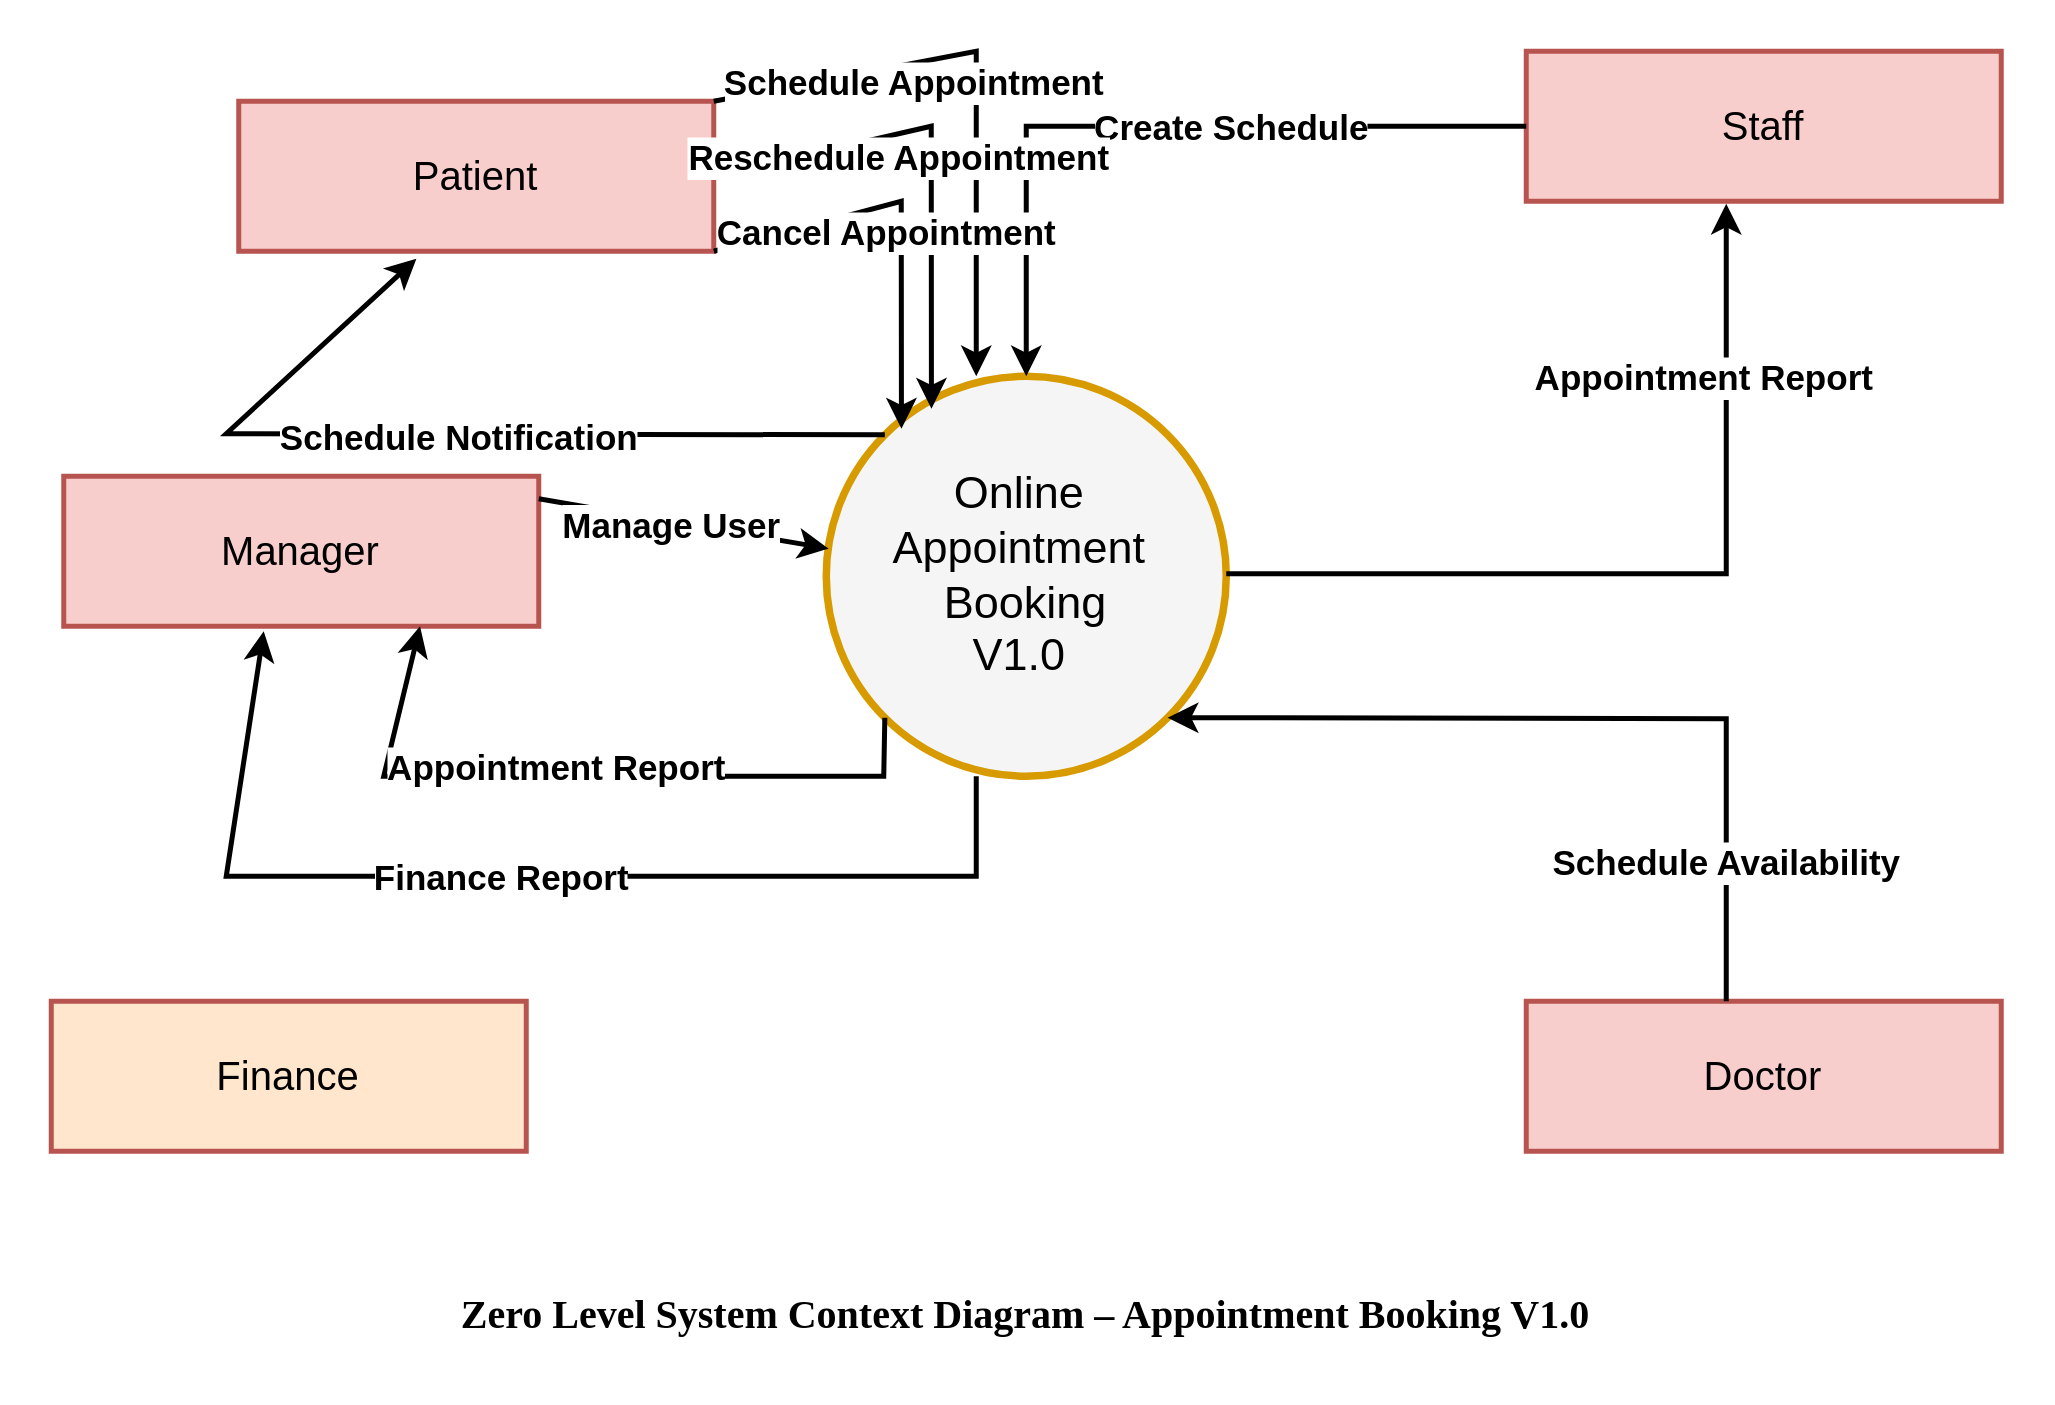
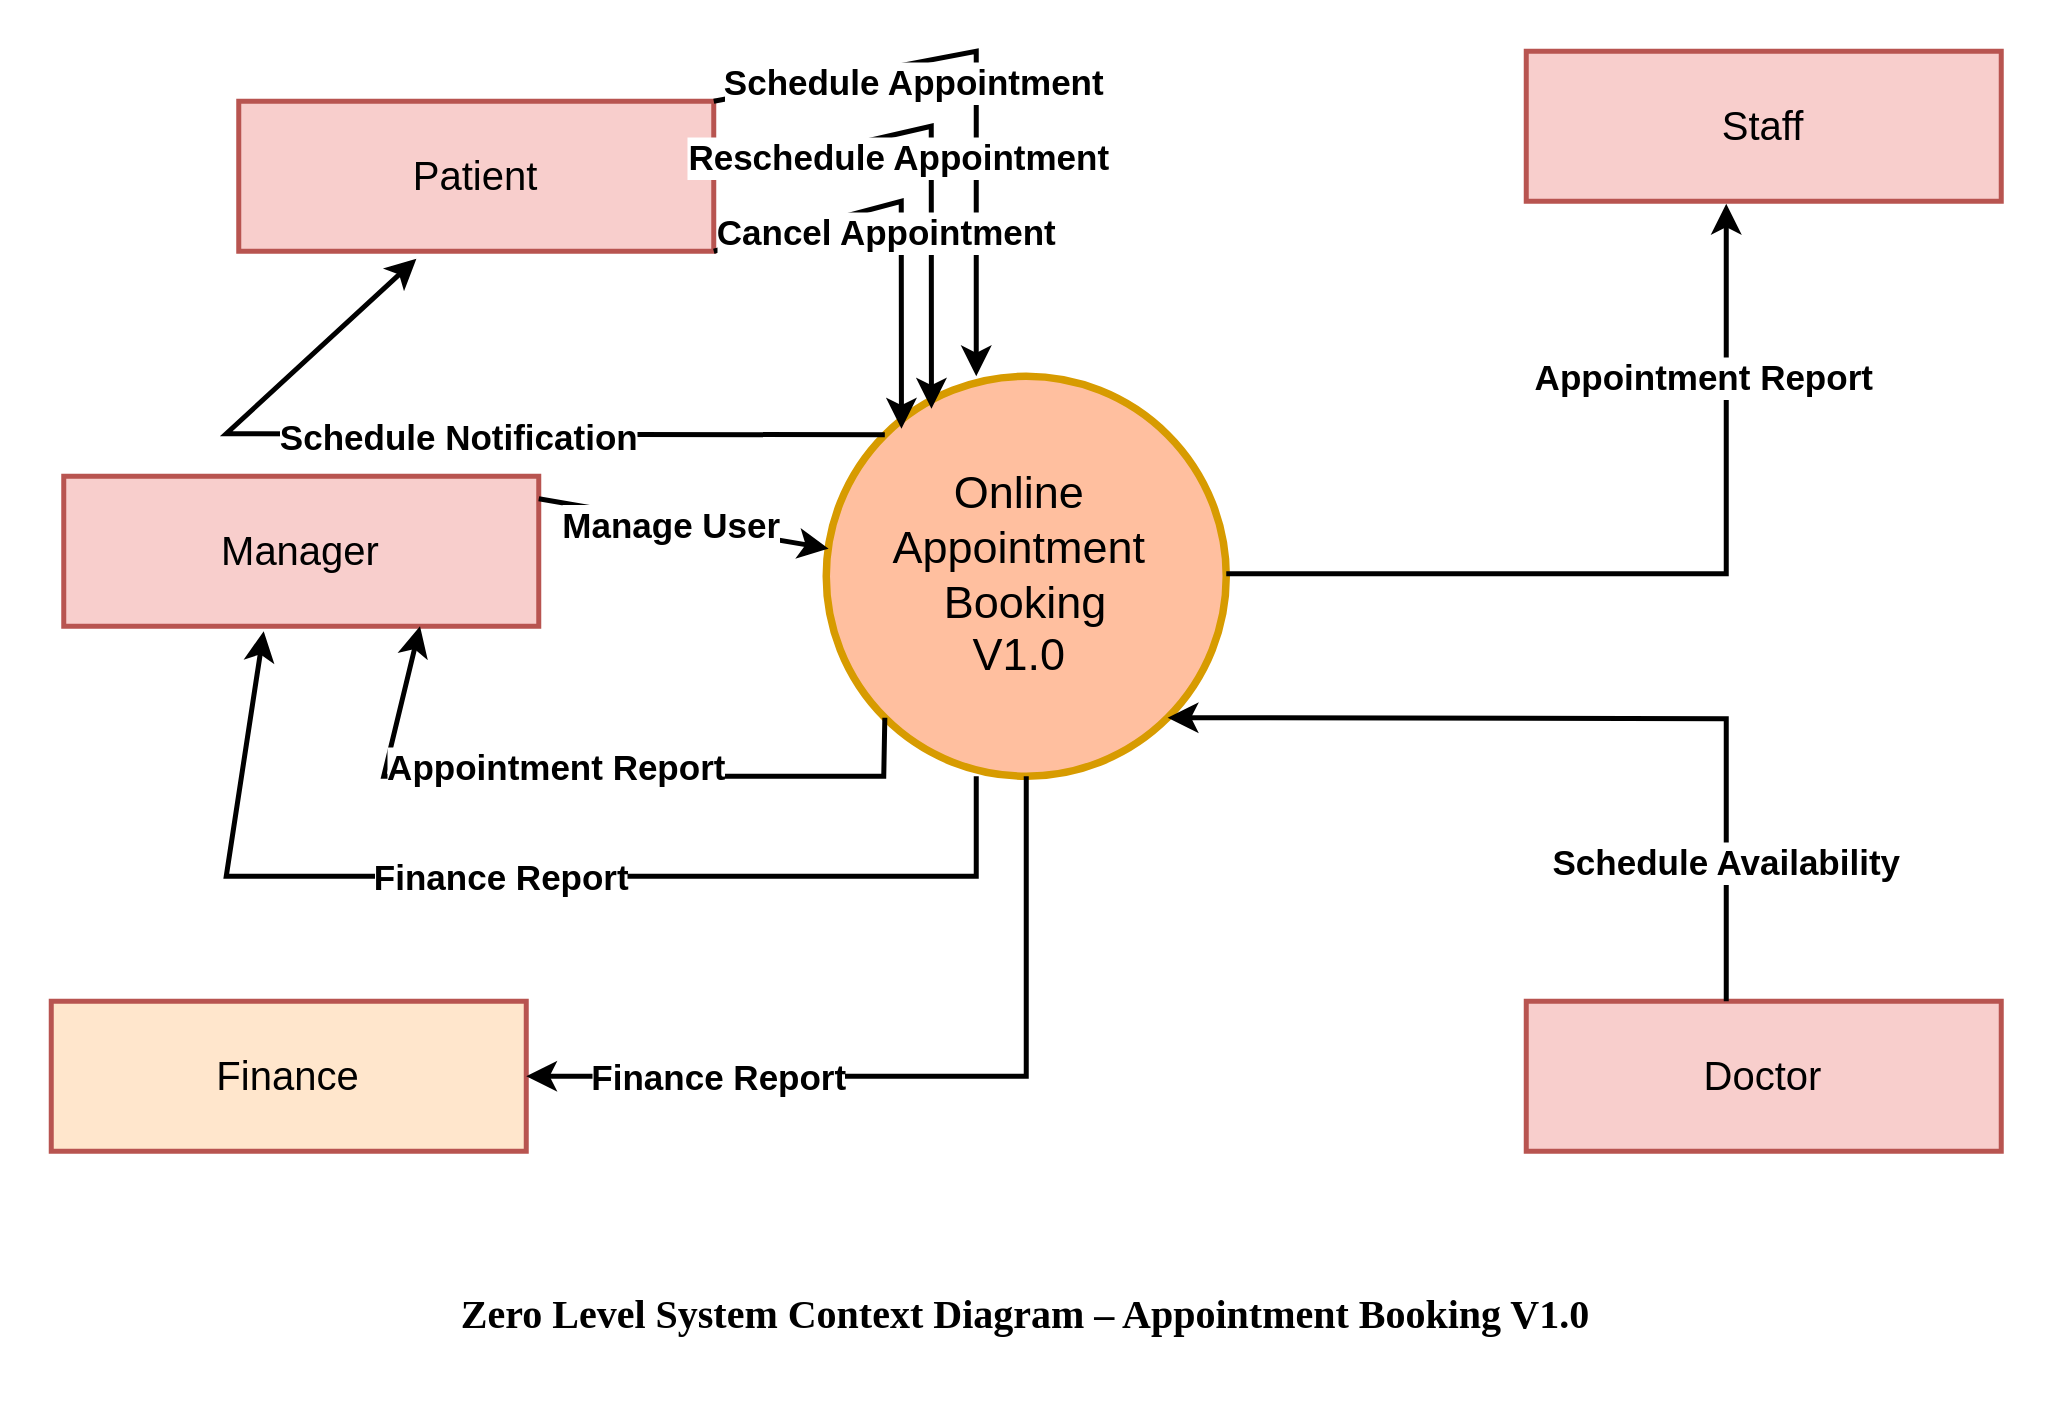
  <mxCell id="0" style=";html=1;" />
  <mxCell id="1" style=";html=1;" parent="0" />
- <mxCell id="2" value="&lt;font style=&quot;font-size: 18px;&quot;&gt;Online&amp;nbsp;&lt;/font&gt;&lt;div&gt;&lt;font style=&quot;font-size: 18px;&quot;&gt;Appointment&amp;nbsp;&lt;/font&gt;&lt;/div&gt;&lt;div&gt;&lt;font style=&quot;font-size: 18px;&quot;&gt;Booking&lt;/font&gt;&lt;/div&gt;&lt;div&gt;&lt;font style=&quot;font-size: 18px;&quot;&gt;V1.0&amp;nbsp;&lt;/font&gt;&lt;/div&gt;" style="ellipse;whiteSpace=wrap;html=1;aspect=fixed;fillColor=#f5f5f5;strokeColor=#d79b00;strokeWidth=3;" parent="1" vertex="1"><mxGeometry x="330" y="150" width="160" height="160" as="geometry" /></mxCell>
+ <mxCell id="2" value="&lt;font style=&quot;font-size: 18px;&quot;&gt;Online&amp;nbsp;&lt;/font&gt;&lt;div&gt;&lt;font style=&quot;font-size: 18px;&quot;&gt;Appointment&amp;nbsp;&lt;/font&gt;&lt;/div&gt;&lt;div&gt;&lt;font style=&quot;font-size: 18px;&quot;&gt;Booking&lt;/font&gt;&lt;/div&gt;&lt;div&gt;&lt;font style=&quot;font-size: 18px;&quot;&gt;V1.0&amp;nbsp;&lt;/font&gt;&lt;/div&gt;" style="ellipse;whiteSpace=wrap;html=1;aspect=fixed;fillColor=#FFBF9F;strokeColor=#d79b00;strokeWidth=3;" parent="1" vertex="1"><mxGeometry x="330" y="150" width="160" height="160" as="geometry" /></mxCell>
  <mxCell id="3" value="Patient" style="rounded=0;whiteSpace=wrap;html=1;fontSize=16;fillColor=#f8cecc;strokeColor=#b85450;strokeWidth=2;" parent="1" vertex="1"><mxGeometry x="95" y="40" width="190" height="60" as="geometry" /></mxCell>
  <mxCell id="4" value="Staff" style="rounded=0;whiteSpace=wrap;html=1;fontSize=16;fillColor=#f8cecc;strokeColor=#b85450;strokeWidth=2;" parent="1" vertex="1"><mxGeometry x="610" y="20" width="190" height="60" as="geometry" /></mxCell>
  <mxCell id="5" value="Doctor" style="rounded=0;whiteSpace=wrap;html=1;fontSize=16;fillColor=#f8cecc;strokeColor=#b85450;strokeWidth=2;" parent="1" vertex="1"><mxGeometry x="610" y="400" width="190" height="60" as="geometry" /></mxCell>
  <mxCell id="6" value="Finance" style="rounded=0;whiteSpace=wrap;html=1;fontSize=16;fillColor=#ffe6cc;strokeColor=#b85450;strokeWidth=2;" parent="1" vertex="1"><mxGeometry x="20" y="400" width="190" height="60" as="geometry" /></mxCell>
- <mxCell id="7" value="" style="endArrow=classic;html=1;rounded=0;strokeWidth=2;" parent="1" source="4" target="2" edge="1"><mxGeometry width="50" height="50" relative="1" as="geometry"><mxPoint x="410" y="120" as="sourcePoint" /><mxPoint x="460" y="70" as="targetPoint" /><Array as="points"><mxPoint x="410" y="50" /></Array></mxGeometry></mxCell>
- <mxCell id="8" value="&lt;font style=&quot;font-size: 14px;&quot;&gt;&lt;b&gt;Create Schedule&lt;/b&gt;&lt;/font&gt;" style="edgeLabel;html=1;align=center;verticalAlign=middle;resizable=0;points=[];" parent="7" vertex="1" connectable="0"><mxGeometry x="0.041" y="-2" relative="1" as="geometry"><mxPoint x="37" y="2" as="offset" /></mxGeometry></mxCell>
  <mxCell id="9" value="" style="endArrow=classic;html=1;rounded=0;exitX=1;exitY=0;exitDx=0;exitDy=0;strokeWidth=2;" parent="1" source="3" edge="1"><mxGeometry width="50" height="50" relative="1" as="geometry"><mxPoint x="150" y="210" as="sourcePoint" /><mxPoint x="390" y="150" as="targetPoint" /><Array as="points"><mxPoint x="390" y="20" /></Array></mxGeometry></mxCell>
  <mxCell id="10" value="&lt;font style=&quot;font-size: 14px;&quot;&gt;&lt;b&gt;Schedule Appointment&lt;/b&gt;&lt;/font&gt;" style="edgeLabel;html=1;align=center;verticalAlign=middle;resizable=0;points=[];" parent="9" vertex="1" connectable="0"><mxGeometry x="-0.673" y="-1" relative="1" as="geometry"><mxPoint x="41" y="-1" as="offset" /></mxGeometry></mxCell>
  <mxCell id="11" value="" style="endArrow=classic;html=1;rounded=0;exitX=0;exitY=0;exitDx=0;exitDy=0;entryX=0.374;entryY=1.05;entryDx=0;entryDy=0;entryPerimeter=0;strokeWidth=2;" parent="1" source="2" target="3" edge="1"><mxGeometry width="50" height="50" relative="1" as="geometry"><mxPoint x="150" y="240" as="sourcePoint" /><mxPoint x="60" y="173" as="targetPoint" /><Array as="points"><mxPoint x="90" y="173" /></Array></mxGeometry></mxCell>
  <mxCell id="12" value="&lt;font style=&quot;font-size: 14px;&quot;&gt;&lt;b&gt;Schedule Notification&lt;/b&gt;&lt;/font&gt;" style="edgeLabel;html=1;align=center;verticalAlign=middle;resizable=0;points=[];" parent="11" vertex="1" connectable="0"><mxGeometry x="-0.07" y="1" relative="1" as="geometry"><mxPoint as="offset" /></mxGeometry></mxCell>
+ <mxCell id="13" value="" style="endArrow=classic;html=1;rounded=0;exitX=0.5;exitY=1;exitDx=0;exitDy=0;entryX=1;entryY=0.5;entryDx=0;entryDy=0;strokeWidth=2;" parent="1" source="2" target="6" edge="1"><mxGeometry width="50" height="50" relative="1" as="geometry"><mxPoint x="200" y="340" as="sourcePoint" /><mxPoint x="280" y="380" as="targetPoint" /><Array as="points"><mxPoint x="410" y="430" /></Array></mxGeometry></mxCell>
+ <mxCell id="14" value="&lt;font style=&quot;font-size: 14px;&quot;&gt;&lt;b&gt;Finance Report&lt;/b&gt;&lt;/font&gt;" style="edgeLabel;html=1;align=center;verticalAlign=middle;resizable=0;points=[];" parent="13" vertex="1" connectable="0"><mxGeometry x="0.525" relative="1" as="geometry"><mxPoint as="offset" /></mxGeometry></mxCell>
  <mxCell id="15" value="" style="endArrow=classic;html=1;rounded=0;entryX=1;entryY=1;entryDx=0;entryDy=0;strokeWidth=2;" parent="1" target="2" edge="1"><mxGeometry width="50" height="50" relative="1" as="geometry"><mxPoint x="690" y="400" as="sourcePoint" /><mxPoint x="690" y="260" as="targetPoint" /><Array as="points"><mxPoint x="690" y="287" /></Array></mxGeometry></mxCell>
  <mxCell id="16" value="&lt;font style=&quot;font-size: 14px;&quot;&gt;&lt;b&gt;Schedule Availability&lt;/b&gt;&lt;/font&gt;" style="edgeLabel;html=1;align=center;verticalAlign=middle;resizable=0;points=[];" parent="15" vertex="1" connectable="0"><mxGeometry x="-0.667" y="1" relative="1" as="geometry"><mxPoint as="offset" /></mxGeometry></mxCell>
  <mxCell id="17" value="" style="endArrow=classic;html=1;rounded=0;strokeWidth=2;exitX=1;exitY=0;exitDx=0;exitDy=0;" parent="1" edge="1"><mxGeometry width="50" height="50" relative="1" as="geometry"><mxPoint x="490" y="229" as="sourcePoint" /><mxPoint x="690" y="81" as="targetPoint" /><Array as="points"><mxPoint x="690" y="229" /><mxPoint x="690" y="160" /></Array></mxGeometry></mxCell>
  <mxCell id="18" value="&lt;font style=&quot;font-size: 14px;&quot;&gt;&lt;b&gt;Appointment Report&lt;/b&gt;&lt;/font&gt;" style="edgeLabel;html=1;align=center;verticalAlign=middle;resizable=0;points=[];" parent="17" vertex="1" connectable="0"><mxGeometry x="0.041" y="-2" relative="1" as="geometry"><mxPoint x="9" y="-81" as="offset" /></mxGeometry></mxCell>
  <mxCell id="19" value="&lt;font face=&quot;Verdana&quot; style=&quot;font-size: 16px;&quot;&gt;&lt;b&gt;Zero Level System Context Diagram – Appointment Booking V1.0&lt;/b&gt;&lt;/font&gt;" style="text;html=1;align=center;verticalAlign=middle;whiteSpace=wrap;rounded=0;" parent="1" vertex="1"><mxGeometry x="115" y="510" width="590" height="30" as="geometry" /></mxCell>
  <mxCell id="20" value="Manager" style="rounded=0;whiteSpace=wrap;html=1;fontSize=16;fillColor=#f8cecc;strokeColor=#b85450;strokeWidth=2;" parent="1" vertex="1"><mxGeometry x="25" y="190" width="190" height="60" as="geometry" /></mxCell>
  <mxCell id="21" value="" style="endArrow=classic;html=1;rounded=0;strokeWidth=2;entryX=0.006;entryY=0.431;entryDx=0;entryDy=0;exitX=1;exitY=0.15;exitDx=0;exitDy=0;entryPerimeter=0;exitPerimeter=0;" parent="1" source="20" target="2" edge="1"><mxGeometry width="50" height="50" relative="1" as="geometry"><mxPoint x="0" y="359" as="sourcePoint" /><mxPoint x="263" y="210" as="targetPoint" /><Array as="points" /></mxGeometry></mxCell>
  <mxCell id="22" value="&lt;font style=&quot;font-size: 14px;&quot;&gt;&lt;b&gt;Manage User&lt;/b&gt;&lt;/font&gt;" style="edgeLabel;html=1;align=center;verticalAlign=middle;resizable=0;points=[];" parent="21" vertex="1" connectable="0"><mxGeometry x="0.041" y="-2" relative="1" as="geometry"><mxPoint x="-7" y="-2" as="offset" /></mxGeometry></mxCell>
  <mxCell id="23" value="" style="endArrow=classic;html=1;rounded=0;exitX=1;exitY=0.5;exitDx=0;exitDy=0;strokeWidth=2;entryX=0.263;entryY=0.081;entryDx=0;entryDy=0;entryPerimeter=0;" edge="1" parent="1" source="3" target="2"><mxGeometry width="50" height="50" relative="1" as="geometry"><mxPoint x="220" y="30" as="sourcePoint" /><mxPoint x="400" y="160" as="targetPoint" /><Array as="points"><mxPoint x="372" y="50" /></Array></mxGeometry></mxCell>
  <mxCell id="24" value="&lt;font style=&quot;font-size: 14px;&quot;&gt;&lt;b style=&quot;&quot;&gt;Reschedule Appointment&lt;/b&gt;&lt;/font&gt;" style="edgeLabel;html=1;align=center;verticalAlign=middle;resizable=0;points=[];" vertex="1" connectable="0" parent="23"><mxGeometry x="-0.673" y="-1" relative="1" as="geometry"><mxPoint x="41" y="-1" as="offset" /></mxGeometry></mxCell>
  <mxCell id="25" value="" style="endArrow=classic;html=1;rounded=0;exitX=1;exitY=1;exitDx=0;exitDy=0;strokeWidth=2;entryX=0.188;entryY=0.131;entryDx=0;entryDy=0;entryPerimeter=0;" edge="1" parent="1" source="3" target="2"><mxGeometry width="50" height="50" relative="1" as="geometry"><mxPoint x="220" y="60" as="sourcePoint" /><mxPoint x="382" y="173" as="targetPoint" /><Array as="points"><mxPoint x="360" y="80" /></Array></mxGeometry></mxCell>
  <mxCell id="26" value="&lt;font style=&quot;font-size: 14px;&quot;&gt;&lt;b style=&quot;&quot;&gt;Cancel Appointment&lt;/b&gt;&lt;/font&gt;" style="edgeLabel;html=1;align=center;verticalAlign=middle;resizable=0;points=[];" vertex="1" connectable="0" parent="25"><mxGeometry x="-0.673" y="-1" relative="1" as="geometry"><mxPoint x="41" y="-1" as="offset" /></mxGeometry></mxCell>
  <mxCell id="27" value="" style="endArrow=classic;html=1;rounded=0;strokeWidth=2;entryX=0.75;entryY=1;entryDx=0;entryDy=0;exitX=0;exitY=1;exitDx=0;exitDy=0;" edge="1" parent="1" source="2" target="20"><mxGeometry width="50" height="50" relative="1" as="geometry"><mxPoint x="210" y="229" as="sourcePoint" /><mxPoint x="341" y="229" as="targetPoint" /><Array as="points"><mxPoint x="353" y="310" /><mxPoint x="153" y="310" /></Array></mxGeometry></mxCell>
  <mxCell id="28" value="&lt;font style=&quot;font-size: 14px;&quot;&gt;&lt;b&gt;Appointment Report&lt;/b&gt;&lt;/font&gt;" style="edgeLabel;html=1;align=center;verticalAlign=middle;resizable=0;points=[];" vertex="1" connectable="0" parent="27"><mxGeometry x="0.041" y="-2" relative="1" as="geometry"><mxPoint x="-7" y="-2" as="offset" /></mxGeometry></mxCell>
  <mxCell id="29" value="" style="endArrow=classic;html=1;rounded=0;strokeWidth=2;entryX=0.421;entryY=1.033;entryDx=0;entryDy=0;exitX=0.375;exitY=1;exitDx=0;exitDy=0;exitPerimeter=0;entryPerimeter=0;" edge="1" parent="1" source="2" target="20"><mxGeometry width="50" height="50" relative="1" as="geometry"><mxPoint x="363" y="327" as="sourcePoint" /><mxPoint x="163" y="310" as="targetPoint" /><Array as="points"><mxPoint x="390" y="350" /><mxPoint x="90" y="350" /></Array></mxGeometry></mxCell>
  <mxCell id="30" value="&lt;font style=&quot;font-size: 14px;&quot;&gt;&lt;b&gt;Finance Report&lt;/b&gt;&lt;/font&gt;" style="edgeLabel;html=1;align=center;verticalAlign=middle;resizable=0;points=[];" vertex="1" connectable="0" parent="29"><mxGeometry x="0.041" y="-2" relative="1" as="geometry"><mxPoint x="-2" y="2" as="offset" /></mxGeometry></mxCell>
